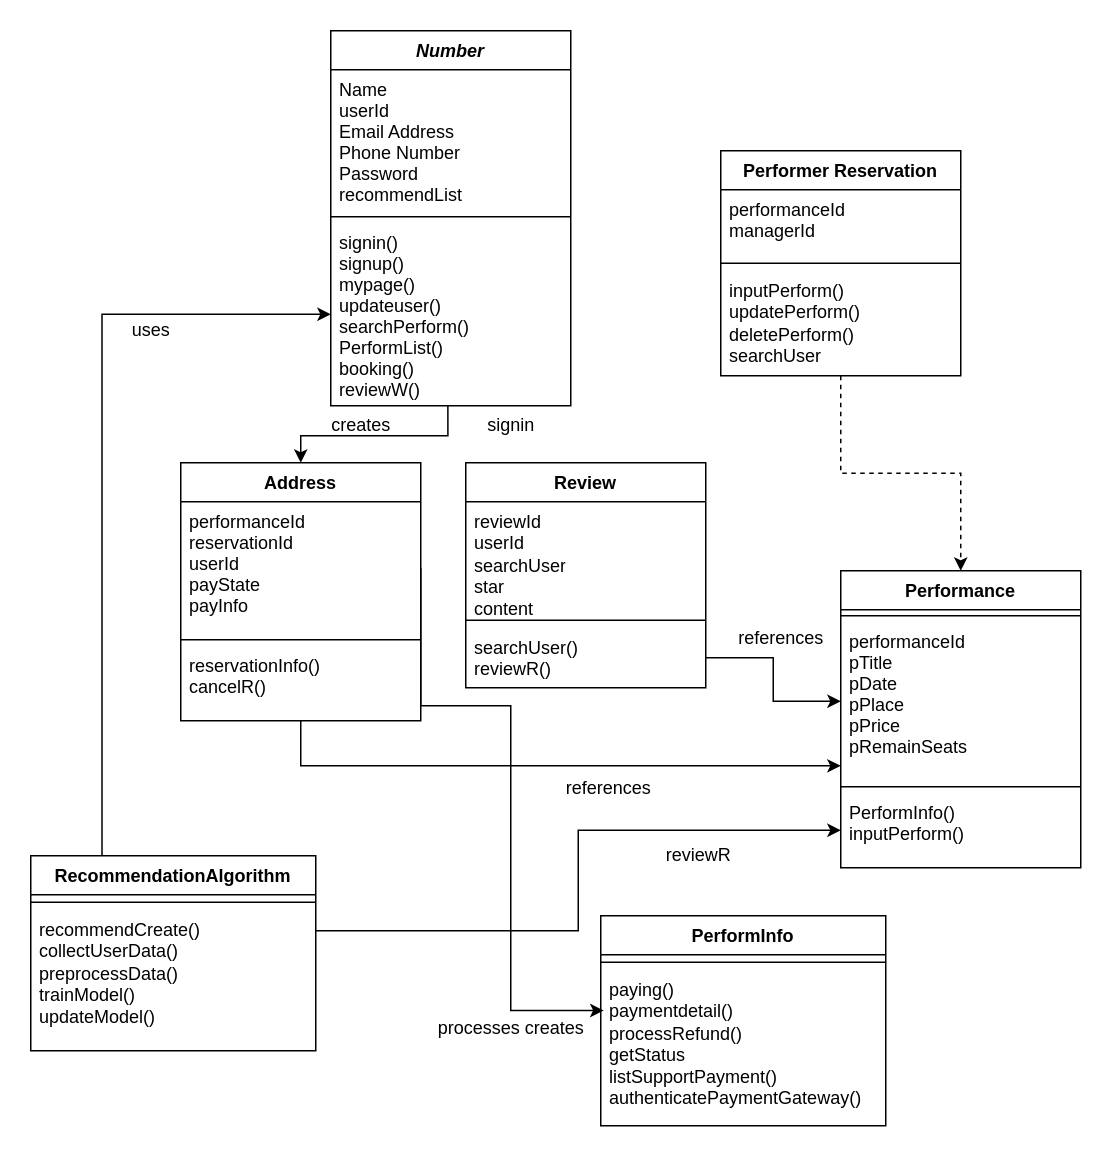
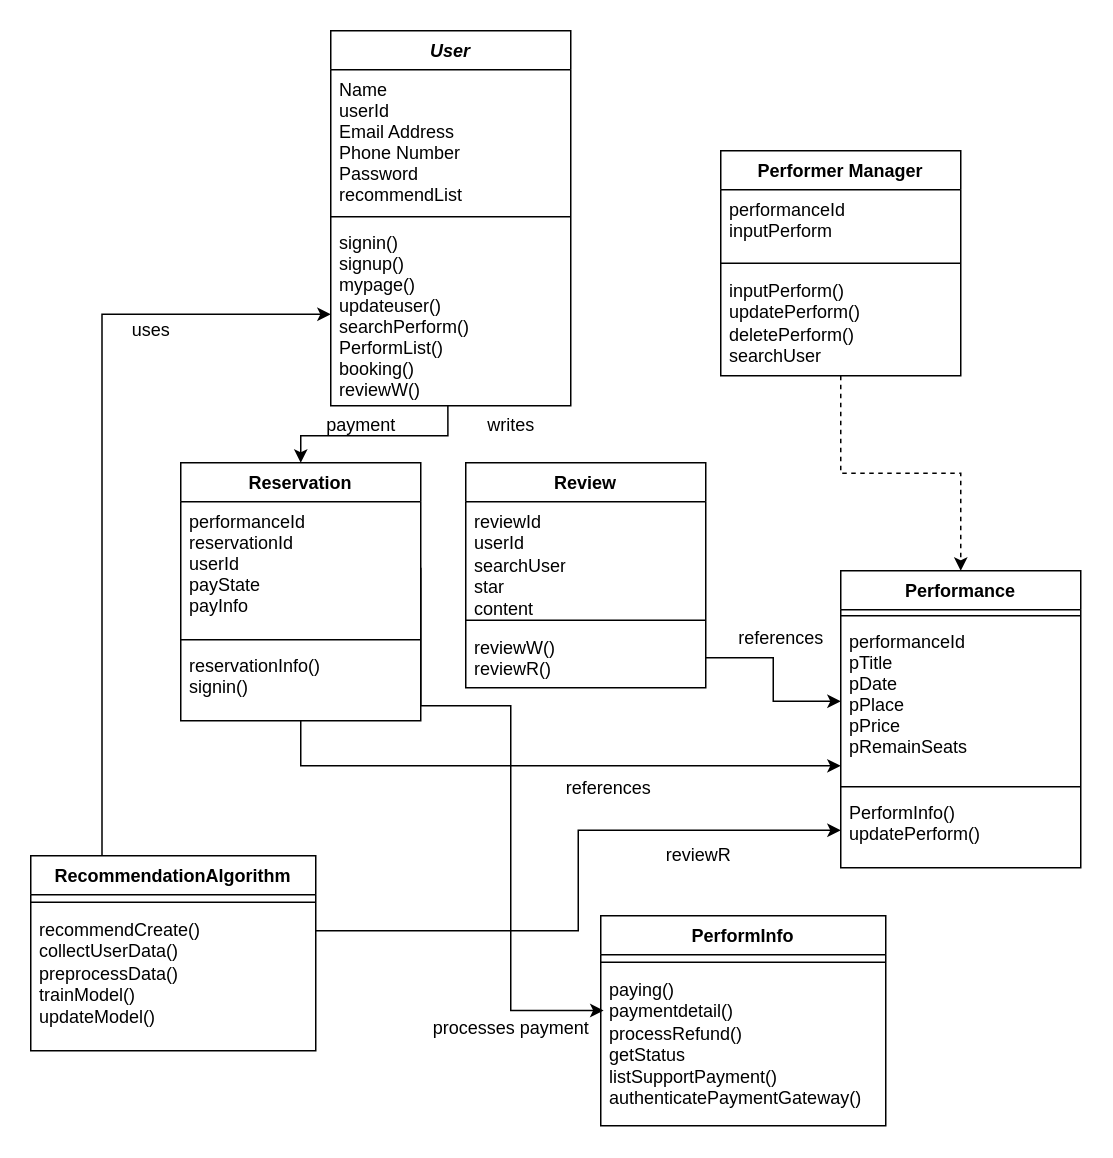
  <mxCell id="0" />
  <mxCell id="1" parent="0" />
  <mxCell id="2" style="edgeStyle=orthogonalEdgeStyle;rounded=0;orthogonalLoop=1;jettySize=auto;html=1;exitX=0.488;exitY=1;exitDx=0;exitDy=0;entryX=0.5;entryY=0;entryDx=0;entryDy=0;exitPerimeter=0;" edge="1" parent="1" source="6" target="17"><mxGeometry relative="1" as="geometry" /></mxCell>
- <mxCell id="3" value="Number" style="swimlane;fontStyle=3;align=center;verticalAlign=top;childLayout=stackLayout;horizontal=1;startSize=26;horizontalStack=0;resizeParent=1;resizeLast=0;collapsible=1;marginBottom=0;rounded=0;shadow=0;strokeWidth=1;" parent="1" vertex="1"><mxGeometry x="220" y="20" width="160" height="250" as="geometry"><mxRectangle x="230" y="140" width="160" height="26" as="alternateBounds" /></mxGeometry></mxCell>
+ <mxCell id="3" value="User" style="swimlane;fontStyle=3;align=center;verticalAlign=top;childLayout=stackLayout;horizontal=1;startSize=26;horizontalStack=0;resizeParent=1;resizeLast=0;collapsible=1;marginBottom=0;rounded=0;shadow=0;strokeWidth=1;" parent="1" vertex="1"><mxGeometry x="220" y="20" width="160" height="250" as="geometry"><mxRectangle x="230" y="140" width="160" height="26" as="alternateBounds" /></mxGeometry></mxCell>
  <mxCell id="4" value="Name&#10;userId&#10;Email Address&#10;Phone Number&#10;Password&#10;recommendList" style="text;align=left;verticalAlign=top;spacingLeft=4;spacingRight=4;overflow=hidden;rotatable=0;points=[[0,0.5],[1,0.5]];portConstraint=eastwest;rounded=0;shadow=0;html=0;" parent="3" vertex="1"><mxGeometry y="26" width="160" height="94" as="geometry" /></mxCell>
  <mxCell id="5" value="" style="line;html=1;strokeWidth=1;align=left;verticalAlign=middle;spacingTop=-1;spacingLeft=3;spacingRight=3;rotatable=0;labelPosition=right;points=[];portConstraint=eastwest;" parent="3" vertex="1"><mxGeometry y="120" width="160" height="8" as="geometry" /></mxCell>
  <mxCell id="6" value="signin()&#10;signup()&#10;mypage()&#10;updateuser()&#10;searchPerform()&#10;PerformList()&#10;booking()&#10;reviewW()" style="text;align=left;verticalAlign=top;spacingLeft=4;spacingRight=4;overflow=hidden;rotatable=0;points=[[0,0.5],[1,0.5]];portConstraint=eastwest;" parent="3" vertex="1"><mxGeometry y="128" width="160" height="122" as="geometry" /></mxCell>
  <mxCell id="7" value="Performance" style="swimlane;fontStyle=1;align=center;verticalAlign=top;childLayout=stackLayout;horizontal=1;startSize=26;horizontalStack=0;resizeParent=1;resizeLast=0;collapsible=1;marginBottom=0;rounded=0;shadow=0;strokeWidth=1;" parent="1" vertex="1"><mxGeometry x="560" y="380" width="160" height="198" as="geometry"><mxRectangle x="550" y="140" width="160" height="26" as="alternateBounds" /></mxGeometry></mxCell>
  <mxCell id="8" value="" style="line;html=1;strokeWidth=1;align=left;verticalAlign=middle;spacingTop=-1;spacingLeft=3;spacingRight=3;rotatable=0;labelPosition=right;points=[];portConstraint=eastwest;" parent="7" vertex="1"><mxGeometry y="26" width="160" height="8" as="geometry" /></mxCell>
  <mxCell id="9" value="performanceId&#10;pTitle&#10;pDate&#10;pPlace&#10;pPrice&#10;pRemainSeats" style="text;align=left;verticalAlign=top;spacingLeft=4;spacingRight=4;overflow=hidden;rotatable=0;points=[[0,0.5],[1,0.5]];portConstraint=eastwest;" parent="7" vertex="1"><mxGeometry y="34" width="160" height="106" as="geometry" /></mxCell>
  <mxCell id="10" value="" style="line;html=1;strokeWidth=1;align=left;verticalAlign=middle;spacingTop=-1;spacingLeft=3;spacingRight=3;rotatable=0;labelPosition=right;points=[];portConstraint=eastwest;" parent="7" vertex="1"><mxGeometry y="140" width="160" height="8" as="geometry" /></mxCell>
- <mxCell id="11" value="PerformInfo()&#10;inputPerform()" style="text;align=left;verticalAlign=top;spacingLeft=4;spacingRight=4;overflow=hidden;rotatable=0;points=[[0,0.5],[1,0.5]];portConstraint=eastwest;" parent="7" vertex="1"><mxGeometry y="148" width="160" height="50" as="geometry" /></mxCell>
+ <mxCell id="11" value="PerformInfo()&#10;updatePerform()" style="text;align=left;verticalAlign=top;spacingLeft=4;spacingRight=4;overflow=hidden;rotatable=0;points=[[0,0.5],[1,0.5]];portConstraint=eastwest;" parent="7" vertex="1"><mxGeometry y="148" width="160" height="50" as="geometry" /></mxCell>
  <mxCell id="12" style="edgeStyle=orthogonalEdgeStyle;rounded=0;orthogonalLoop=1;jettySize=auto;html=1;exitX=0.5;exitY=1;exitDx=0;exitDy=0;dashed=1;" edge="1" parent="1" source="13" target="7"><mxGeometry relative="1" as="geometry" /></mxCell>
- <mxCell id="13" value="Performer Reservation" style="swimlane;fontStyle=1;align=center;verticalAlign=top;childLayout=stackLayout;horizontal=1;startSize=26;horizontalStack=0;resizeParent=1;resizeParentMax=0;resizeLast=0;collapsible=1;marginBottom=0;whiteSpace=wrap;html=1;" parent="1" vertex="1"><mxGeometry x="480" y="100" width="160" height="150" as="geometry" /></mxCell>
- <mxCell id="14" value="performanceId&lt;div&gt;managerId&lt;/div&gt;" style="text;strokeColor=none;fillColor=none;align=left;verticalAlign=top;spacingLeft=4;spacingRight=4;overflow=hidden;rotatable=0;points=[[0,0.5],[1,0.5]];portConstraint=eastwest;whiteSpace=wrap;html=1;" parent="13" vertex="1"><mxGeometry y="26" width="160" height="44" as="geometry" /></mxCell>
+ <mxCell id="13" value="Performer Manager" style="swimlane;fontStyle=1;align=center;verticalAlign=top;childLayout=stackLayout;horizontal=1;startSize=26;horizontalStack=0;resizeParent=1;resizeParentMax=0;resizeLast=0;collapsible=1;marginBottom=0;whiteSpace=wrap;html=1;" parent="1" vertex="1"><mxGeometry x="480" y="100" width="160" height="150" as="geometry" /></mxCell>
+ <mxCell id="14" value="performanceId&lt;div&gt;inputPerform&lt;/div&gt;" style="text;strokeColor=none;fillColor=none;align=left;verticalAlign=top;spacingLeft=4;spacingRight=4;overflow=hidden;rotatable=0;points=[[0,0.5],[1,0.5]];portConstraint=eastwest;whiteSpace=wrap;html=1;" parent="13" vertex="1"><mxGeometry y="26" width="160" height="44" as="geometry" /></mxCell>
  <mxCell id="15" value="" style="line;strokeWidth=1;fillColor=none;align=left;verticalAlign=middle;spacingTop=-1;spacingLeft=3;spacingRight=3;rotatable=0;labelPosition=right;points=[];portConstraint=eastwest;strokeColor=inherit;" parent="13" vertex="1"><mxGeometry y="70" width="160" height="10" as="geometry" /></mxCell>
  <mxCell id="16" value="inputPerform()&lt;div&gt;updatePerform()&lt;/div&gt;&lt;div&gt;deletePerform()&lt;/div&gt;&lt;div&gt;searchUser&lt;/div&gt;" style="text;strokeColor=none;fillColor=none;align=left;verticalAlign=top;spacingLeft=4;spacingRight=4;overflow=hidden;rotatable=0;points=[[0,0.5],[1,0.5]];portConstraint=eastwest;whiteSpace=wrap;html=1;" parent="13" vertex="1"><mxGeometry y="80" width="160" height="70" as="geometry" /></mxCell>
- <mxCell id="17" value="Address" style="swimlane;fontStyle=1;align=center;verticalAlign=top;childLayout=stackLayout;horizontal=1;startSize=26;horizontalStack=0;resizeParent=1;resizeLast=0;collapsible=1;marginBottom=0;rounded=0;shadow=0;strokeWidth=1;" parent="1" vertex="1"><mxGeometry x="120" y="308" width="160" height="172" as="geometry"><mxRectangle x="550" y="140" width="160" height="26" as="alternateBounds" /></mxGeometry></mxCell>
+ <mxCell id="17" value="Reservation" style="swimlane;fontStyle=1;align=center;verticalAlign=top;childLayout=stackLayout;horizontal=1;startSize=26;horizontalStack=0;resizeParent=1;resizeLast=0;collapsible=1;marginBottom=0;rounded=0;shadow=0;strokeWidth=1;" parent="1" vertex="1"><mxGeometry x="120" y="308" width="160" height="172" as="geometry"><mxRectangle x="550" y="140" width="160" height="26" as="alternateBounds" /></mxGeometry></mxCell>
  <mxCell id="18" value="performanceId&#10;reservationId&#10;userId&#10;payState&#10;payInfo&#10;" style="text;align=left;verticalAlign=top;spacingLeft=4;spacingRight=4;overflow=hidden;rotatable=0;points=[[0,0.5],[1,0.5]];portConstraint=eastwest;" parent="17" vertex="1"><mxGeometry y="26" width="160" height="88" as="geometry" /></mxCell>
  <mxCell id="19" value="" style="line;html=1;strokeWidth=1;align=left;verticalAlign=middle;spacingTop=-1;spacingLeft=3;spacingRight=3;rotatable=0;labelPosition=right;points=[];portConstraint=eastwest;" parent="17" vertex="1"><mxGeometry y="114" width="160" height="8" as="geometry" /></mxCell>
- <mxCell id="20" value="reservationInfo()&#10;cancelR()" style="text;align=left;verticalAlign=top;spacingLeft=4;spacingRight=4;overflow=hidden;rotatable=0;points=[[0,0.5],[1,0.5]];portConstraint=eastwest;" parent="17" vertex="1"><mxGeometry y="122" width="160" height="38" as="geometry" /></mxCell>
+ <mxCell id="20" value="reservationInfo()&#10;signin()" style="text;align=left;verticalAlign=top;spacingLeft=4;spacingRight=4;overflow=hidden;rotatable=0;points=[[0,0.5],[1,0.5]];portConstraint=eastwest;" parent="17" vertex="1"><mxGeometry y="122" width="160" height="38" as="geometry" /></mxCell>
  <mxCell id="21" value="Review" style="swimlane;fontStyle=1;align=center;verticalAlign=top;childLayout=stackLayout;horizontal=1;startSize=26;horizontalStack=0;resizeParent=1;resizeParentMax=0;resizeLast=0;collapsible=1;marginBottom=0;whiteSpace=wrap;html=1;" parent="1" vertex="1"><mxGeometry x="310" y="308" width="160" height="150" as="geometry" /></mxCell>
  <mxCell id="22" value="reviewId&lt;div&gt;userId&lt;/div&gt;&lt;div&gt;searchUser&lt;/div&gt;&lt;div&gt;star&lt;/div&gt;&lt;div&gt;content&lt;/div&gt;" style="text;strokeColor=none;fillColor=none;align=left;verticalAlign=top;spacingLeft=4;spacingRight=4;overflow=hidden;rotatable=0;points=[[0,0.5],[1,0.5]];portConstraint=eastwest;whiteSpace=wrap;html=1;" parent="21" vertex="1"><mxGeometry y="26" width="160" height="74" as="geometry" /></mxCell>
  <mxCell id="23" value="" style="line;strokeWidth=1;fillColor=none;align=left;verticalAlign=middle;spacingTop=-1;spacingLeft=3;spacingRight=3;rotatable=0;labelPosition=right;points=[];portConstraint=eastwest;strokeColor=inherit;" parent="21" vertex="1"><mxGeometry y="100" width="160" height="10" as="geometry" /></mxCell>
- <mxCell id="24" value="searchUser()&lt;div&gt;reviewR()&lt;/div&gt;" style="text;strokeColor=none;fillColor=none;align=left;verticalAlign=top;spacingLeft=4;spacingRight=4;overflow=hidden;rotatable=0;points=[[0,0.5],[1,0.5]];portConstraint=eastwest;whiteSpace=wrap;html=1;" parent="21" vertex="1"><mxGeometry y="110" width="160" height="40" as="geometry" /></mxCell>
+ <mxCell id="24" value="reviewW()&lt;div&gt;reviewR()&lt;/div&gt;" style="text;strokeColor=none;fillColor=none;align=left;verticalAlign=top;spacingLeft=4;spacingRight=4;overflow=hidden;rotatable=0;points=[[0,0.5],[1,0.5]];portConstraint=eastwest;whiteSpace=wrap;html=1;" parent="21" vertex="1"><mxGeometry y="110" width="160" height="40" as="geometry" /></mxCell>
  <mxCell id="25" style="edgeStyle=orthogonalEdgeStyle;rounded=0;orthogonalLoop=1;jettySize=auto;html=1;exitX=0.25;exitY=0;exitDx=0;exitDy=0;" edge="1" parent="1" source="27" target="6"><mxGeometry relative="1" as="geometry" /></mxCell>
  <mxCell id="26" style="edgeStyle=orthogonalEdgeStyle;rounded=0;orthogonalLoop=1;jettySize=auto;html=1;" edge="1" parent="1" source="29" target="11"><mxGeometry relative="1" as="geometry"><Array as="points"><mxPoint x="385" y="620" /><mxPoint x="385" y="553" /></Array></mxGeometry></mxCell>
  <mxCell id="27" value="RecommendationAlgorithm" style="swimlane;fontStyle=1;align=center;verticalAlign=top;childLayout=stackLayout;horizontal=1;startSize=26;horizontalStack=0;resizeParent=1;resizeParentMax=0;resizeLast=0;collapsible=1;marginBottom=0;whiteSpace=wrap;html=1;" parent="1" vertex="1"><mxGeometry x="20" y="570" width="190" height="130" as="geometry" /></mxCell>
  <mxCell id="28" value="" style="line;strokeWidth=1;fillColor=none;align=left;verticalAlign=middle;spacingTop=-1;spacingLeft=3;spacingRight=3;rotatable=0;labelPosition=right;points=[];portConstraint=eastwest;strokeColor=inherit;" parent="27" vertex="1"><mxGeometry y="26" width="190" height="10" as="geometry" /></mxCell>
  <mxCell id="29" value="recommendCreate()&lt;div&gt;collectUserData()&lt;/div&gt;&lt;div&gt;preprocessData()&lt;/div&gt;&lt;div&gt;trainModel()&lt;/div&gt;&lt;div&gt;updateModel()&lt;/div&gt;" style="text;strokeColor=none;fillColor=none;align=left;verticalAlign=top;spacingLeft=4;spacingRight=4;overflow=hidden;rotatable=0;points=[[0,0.5],[1,0.5]];portConstraint=eastwest;whiteSpace=wrap;html=1;" parent="27" vertex="1"><mxGeometry y="36" width="190" height="94" as="geometry" /></mxCell>
  <mxCell id="30" value="PerformInfo" style="swimlane;fontStyle=1;align=center;verticalAlign=top;childLayout=stackLayout;horizontal=1;startSize=26;horizontalStack=0;resizeParent=1;resizeParentMax=0;resizeLast=0;collapsible=1;marginBottom=0;whiteSpace=wrap;html=1;" parent="1" vertex="1"><mxGeometry x="400" y="610" width="190" height="140" as="geometry" /></mxCell>
  <mxCell id="31" value="" style="line;strokeWidth=1;fillColor=none;align=left;verticalAlign=middle;spacingTop=-1;spacingLeft=3;spacingRight=3;rotatable=0;labelPosition=right;points=[];portConstraint=eastwest;strokeColor=inherit;" parent="30" vertex="1"><mxGeometry y="26" width="190" height="10" as="geometry" /></mxCell>
  <mxCell id="32" value="paying()&lt;div&gt;paymentdetail()&lt;/div&gt;&lt;div&gt;processRefund()&lt;/div&gt;&lt;div&gt;getStatus&lt;/div&gt;&lt;div&gt;listSupportPayment()&lt;/div&gt;&lt;div&gt;authenticatePaymentGateway()&lt;/div&gt;" style="text;strokeColor=none;fillColor=none;align=left;verticalAlign=top;spacingLeft=4;spacingRight=4;overflow=hidden;rotatable=0;points=[[0,0.5],[1,0.5]];portConstraint=eastwest;whiteSpace=wrap;html=1;" parent="30" vertex="1"><mxGeometry y="36" width="190" height="104" as="geometry" /></mxCell>
- <mxCell id="33" value="creates" style="text;html=1;align=center;verticalAlign=middle;resizable=0;points=[];autosize=1;strokeColor=none;fillColor=none;" vertex="1" parent="1"><mxGeometry x="210" y="268" width="60" height="30" as="geometry" /></mxCell>
- <mxCell id="34" value="signin" style="text;html=1;align=center;verticalAlign=middle;resizable=0;points=[];autosize=1;strokeColor=none;fillColor=none;" vertex="1" parent="1"><mxGeometry x="315" y="268" width="50" height="30" as="geometry" /></mxCell>
+ <mxCell id="33" value="payment" style="text;html=1;align=center;verticalAlign=middle;resizable=0;points=[];autosize=1;strokeColor=none;fillColor=none;" vertex="1" parent="1"><mxGeometry x="210" y="268" width="60" height="30" as="geometry" /></mxCell>
+ <mxCell id="34" value="writes" style="text;html=1;align=center;verticalAlign=middle;resizable=0;points=[];autosize=1;strokeColor=none;fillColor=none;" vertex="1" parent="1"><mxGeometry x="315" y="268" width="50" height="30" as="geometry" /></mxCell>
  <mxCell id="35" style="edgeStyle=orthogonalEdgeStyle;rounded=0;orthogonalLoop=1;jettySize=auto;html=1;exitX=0.5;exitY=1;exitDx=0;exitDy=0;entryX=0;entryY=0.906;entryDx=0;entryDy=0;entryPerimeter=0;" edge="1" parent="1" source="17" target="9"><mxGeometry relative="1" as="geometry" /></mxCell>
  <mxCell id="36" value="" style="edgeStyle=orthogonalEdgeStyle;rounded=0;orthogonalLoop=1;jettySize=auto;html=1;" edge="1" parent="1" source="24" target="9"><mxGeometry relative="1" as="geometry" /></mxCell>
  <mxCell id="37" value="references" style="text;html=1;align=center;verticalAlign=middle;resizable=0;points=[];autosize=1;strokeColor=none;fillColor=none;" vertex="1" parent="1"><mxGeometry x="365" y="510" width="80" height="30" as="geometry" /></mxCell>
  <mxCell id="38" value="references" style="text;html=1;align=center;verticalAlign=middle;resizable=0;points=[];autosize=1;strokeColor=none;fillColor=none;" vertex="1" parent="1"><mxGeometry x="480" y="410" width="80" height="30" as="geometry" /></mxCell>
  <mxCell id="39" value="uses" style="text;html=1;align=center;verticalAlign=middle;resizable=0;points=[];autosize=1;strokeColor=none;fillColor=none;" vertex="1" parent="1"><mxGeometry x="75" y="205" width="50" height="30" as="geometry" /></mxCell>
  <mxCell id="40" value="reviewR" style="text;html=1;align=center;verticalAlign=middle;resizable=0;points=[];autosize=1;strokeColor=none;fillColor=none;" vertex="1" parent="1"><mxGeometry x="420" y="555" width="90" height="30" as="geometry" /></mxCell>
  <mxCell id="41" style="edgeStyle=orthogonalEdgeStyle;rounded=0;orthogonalLoop=1;jettySize=auto;html=1;exitX=1;exitY=0.5;exitDx=0;exitDy=0;entryX=0.01;entryY=0.261;entryDx=0;entryDy=0;entryPerimeter=0;" edge="1" parent="1" source="18" target="32"><mxGeometry relative="1" as="geometry"><Array as="points"><mxPoint x="280" y="470" /><mxPoint x="340" y="470" /><mxPoint x="340" y="673" /></Array></mxGeometry></mxCell>
- <mxCell id="42" value="processes creates" style="text;html=1;align=center;verticalAlign=middle;resizable=0;points=[];autosize=1;strokeColor=none;fillColor=none;" vertex="1" parent="1"><mxGeometry x="275" y="670" width="130" height="30" as="geometry" /></mxCell>
+ <mxCell id="42" value="processes payment" style="text;html=1;align=center;verticalAlign=middle;resizable=0;points=[];autosize=1;strokeColor=none;fillColor=none;" vertex="1" parent="1"><mxGeometry x="275" y="670" width="130" height="30" as="geometry" /></mxCell>
